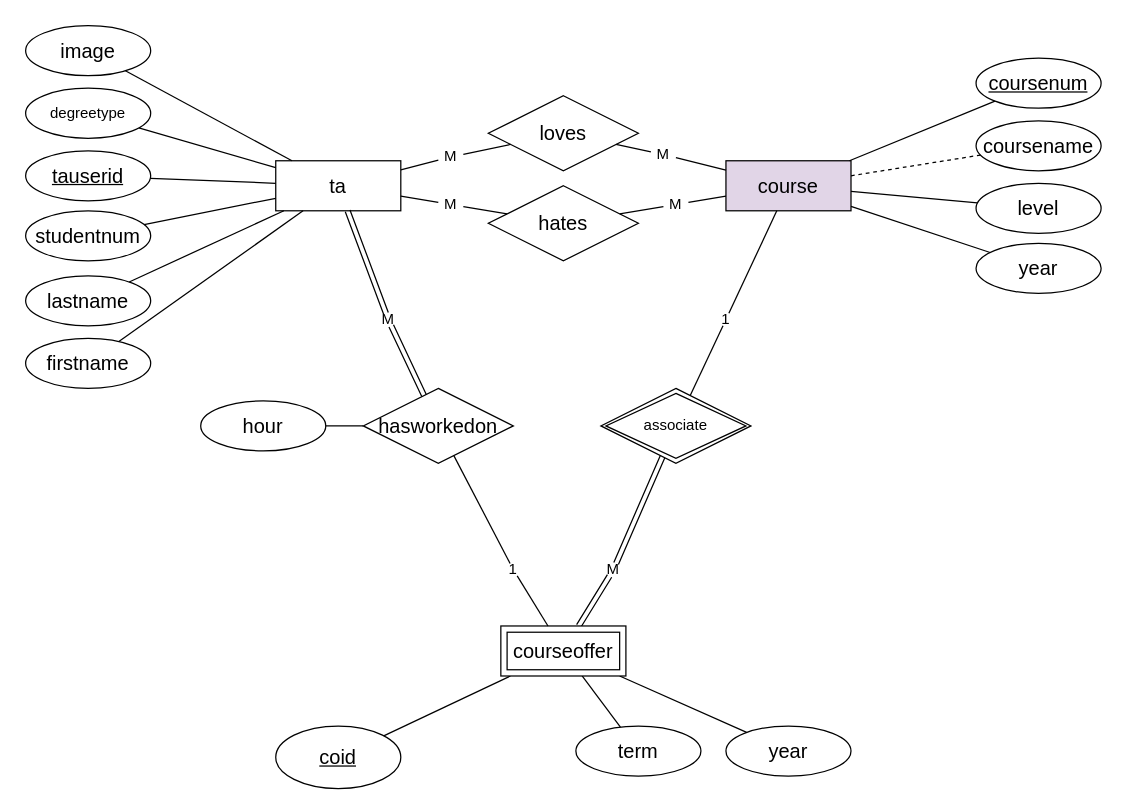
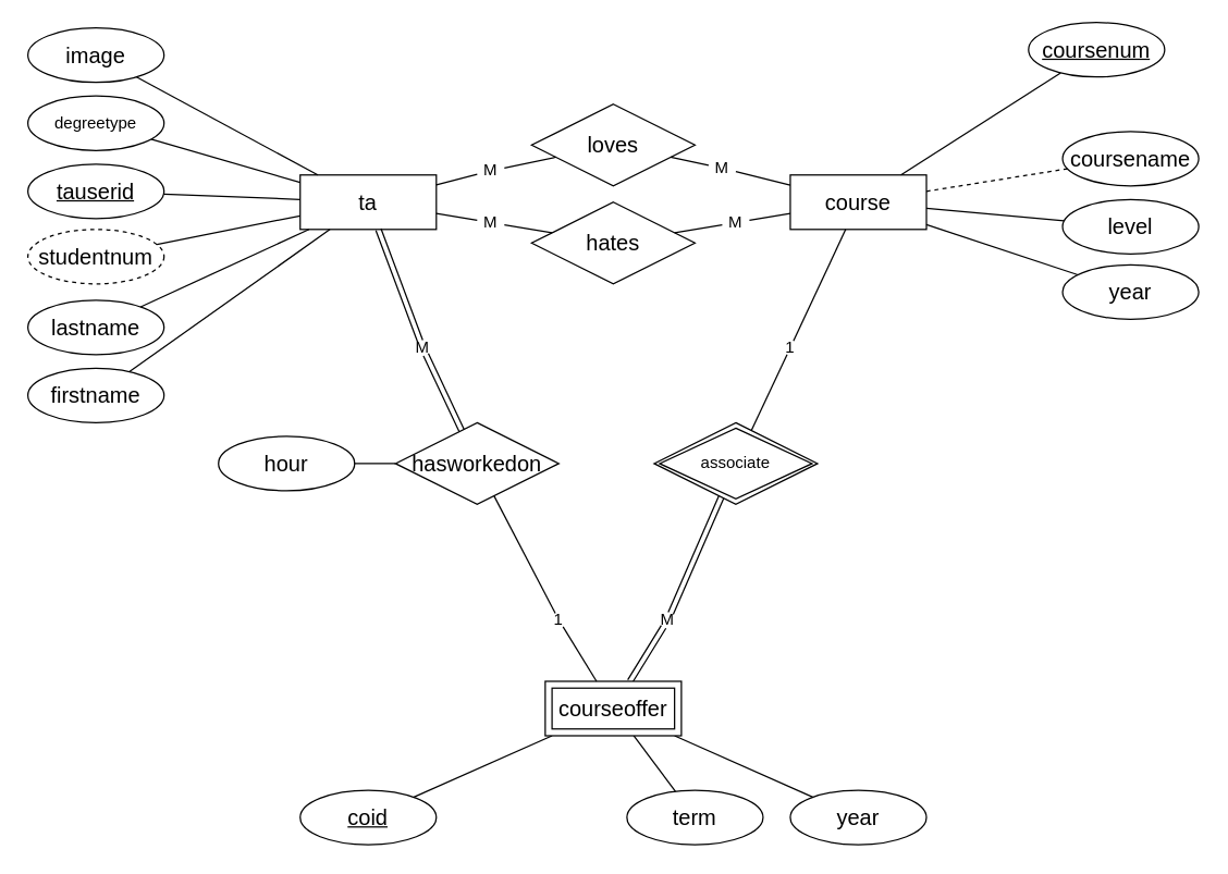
  <mxCell id="0" />
  <mxCell id="1" parent="0" />
  <mxCell id="2" value="ta" style="whiteSpace=wrap;html=1;align=center;fontSize=16;" vertex="1" parent="1"><mxGeometry x="220" y="128" width="100" height="40" as="geometry" /></mxCell>
  <mxCell id="3" value="tauserid" style="ellipse;whiteSpace=wrap;html=1;align=center;fontStyle=4;fontSize=16;" vertex="1" parent="1"><mxGeometry x="20" y="120" width="100" height="40" as="geometry" /></mxCell>
  <mxCell id="4" value="firstname" style="ellipse;whiteSpace=wrap;html=1;align=center;fontSize=16;" vertex="1" parent="1"><mxGeometry x="20" y="270" width="100" height="40" as="geometry" /></mxCell>
  <mxCell id="5" value="lastname" style="ellipse;whiteSpace=wrap;html=1;align=center;fontSize=16;" vertex="1" parent="1"><mxGeometry x="20" y="220" width="100" height="40" as="geometry" /></mxCell>
- <mxCell id="6" value="studentnum" style="ellipse;whiteSpace=wrap;html=1;align=center;fontSize=16;" vertex="1" parent="1"><mxGeometry x="20" y="168" width="100" height="40" as="geometry" /></mxCell>
+ <mxCell id="6" value="studentnum" style="ellipse;whiteSpace=wrap;html=1;align=center;fontSize=16;dashed=1;" vertex="1" parent="1"><mxGeometry x="20" y="168" width="100" height="40" as="geometry" /></mxCell>
  <mxCell id="7" value="image" style="ellipse;whiteSpace=wrap;html=1;align=center;fontSize=16;" vertex="1" parent="1"><mxGeometry x="20" y="20" width="100" height="40" as="geometry" /></mxCell>
  <mxCell id="8" style="edgeStyle=none;curved=1;rounded=0;orthogonalLoop=1;jettySize=auto;html=1;fontSize=12;startSize=8;endSize=8;endArrow=none;endFill=0;" edge="1" parent="1" source="2" target="7"><mxGeometry relative="1" as="geometry" /></mxCell>
  <mxCell id="9" style="edgeStyle=none;curved=1;rounded=0;orthogonalLoop=1;jettySize=auto;html=1;fontSize=12;startSize=8;endSize=8;endArrow=none;endFill=0;" edge="1" parent="1" source="2" target="62"><mxGeometry relative="1" as="geometry"><mxPoint x="280" y="138" as="sourcePoint" /><mxPoint x="110.481" y="101.739" as="targetPoint" /></mxGeometry></mxCell>
  <mxCell id="10" style="edgeStyle=none;curved=1;rounded=0;orthogonalLoop=1;jettySize=auto;html=1;fontSize=12;startSize=8;endSize=8;endArrow=none;endFill=0;" edge="1" parent="1" source="2" target="3"><mxGeometry relative="1" as="geometry"><mxPoint x="290" y="148" as="sourcePoint" /><mxPoint x="136" y="69" as="targetPoint" /></mxGeometry></mxCell>
  <mxCell id="11" style="edgeStyle=none;curved=1;rounded=0;orthogonalLoop=1;jettySize=auto;html=1;fontSize=12;startSize=8;endSize=8;endArrow=none;endFill=0;" edge="1" parent="1" source="2" target="6"><mxGeometry relative="1" as="geometry"><mxPoint x="300" y="158" as="sourcePoint" /><mxPoint x="146" y="79" as="targetPoint" /></mxGeometry></mxCell>
  <mxCell id="12" style="edgeStyle=none;curved=1;rounded=0;orthogonalLoop=1;jettySize=auto;html=1;fontSize=12;startSize=8;endSize=8;endArrow=none;endFill=0;" edge="1" parent="1" source="2" target="5"><mxGeometry relative="1" as="geometry"><mxPoint x="310" y="168" as="sourcePoint" /><mxPoint x="156" y="89" as="targetPoint" /></mxGeometry></mxCell>
  <mxCell id="13" style="edgeStyle=none;curved=1;rounded=0;orthogonalLoop=1;jettySize=auto;html=1;fontSize=12;startSize=8;endSize=8;endArrow=none;endFill=0;" edge="1" parent="1" source="2" target="4"><mxGeometry relative="1" as="geometry"><mxPoint x="320" y="178" as="sourcePoint" /><mxPoint x="166" y="99" as="targetPoint" /></mxGeometry></mxCell>
- <mxCell id="14" value="course" style="whiteSpace=wrap;html=1;align=center;fontSize=16;fillColor=#e1d5e7;" vertex="1" parent="1"><mxGeometry y="128" width="100" height="40" as="geometry" x="580" /></mxCell>
- <mxCell id="15" value="coursenum" style="ellipse;whiteSpace=wrap;html=1;align=center;fontStyle=4;fontSize=16;" vertex="1" parent="1"><mxGeometry x="780" y="46" width="100" height="40" as="geometry" /></mxCell>
+ <mxCell id="14" value="course" style="whiteSpace=wrap;html=1;align=center;fontSize=16;" vertex="1" parent="1"><mxGeometry y="128" width="100" height="40" as="geometry" x="580" /></mxCell>
+ <mxCell id="15" value="coursenum" style="ellipse;whiteSpace=wrap;html=1;align=center;fontStyle=4;fontSize=16;" vertex="1" parent="1"><mxGeometry x="755" y="16" width="100" height="40" as="geometry" /></mxCell>
  <mxCell id="16" value="coursename" style="ellipse;whiteSpace=wrap;html=1;align=center;fontSize=16;" vertex="1" parent="1"><mxGeometry x="780" y="96" width="100" height="40" as="geometry" /></mxCell>
  <mxCell id="17" value="level" style="ellipse;whiteSpace=wrap;html=1;align=center;fontSize=16;" vertex="1" parent="1"><mxGeometry x="780" y="146" width="100" height="40" as="geometry" /></mxCell>
  <mxCell id="18" value="year" style="ellipse;whiteSpace=wrap;html=1;align=center;fontSize=16;" vertex="1" parent="1"><mxGeometry x="780" y="194" width="100" height="40" as="geometry" /></mxCell>
  <mxCell id="19" style="edgeStyle=none;curved=1;rounded=0;orthogonalLoop=1;jettySize=auto;html=1;fontSize=12;startSize=8;endSize=8;endArrow=none;endFill=0;dashed=1;" edge="1" parent="1" source="16" target="14"><mxGeometry relative="1" as="geometry"><mxPoint x="654" y="399" as="sourcePoint" /><mxPoint x="500" y="320" as="targetPoint" /></mxGeometry></mxCell>
  <mxCell id="20" style="edgeStyle=none;curved=1;rounded=0;orthogonalLoop=1;jettySize=auto;html=1;fontSize=12;startSize=8;endSize=8;endArrow=none;endFill=0;" edge="1" parent="1" source="15" target="14"><mxGeometry relative="1" as="geometry"><mxPoint x="664" y="409" as="sourcePoint" /><mxPoint x="510" y="330" as="targetPoint" /></mxGeometry></mxCell>
  <mxCell id="21" style="edgeStyle=none;curved=1;rounded=0;orthogonalLoop=1;jettySize=auto;html=1;fontSize=12;startSize=8;endSize=8;endArrow=none;endFill=0;" edge="1" parent="1" source="17" target="14"><mxGeometry relative="1" as="geometry"><mxPoint x="674" y="419" as="sourcePoint" /><mxPoint x="520" y="340" as="targetPoint" /></mxGeometry></mxCell>
  <mxCell id="22" style="edgeStyle=none;curved=1;rounded=0;orthogonalLoop=1;jettySize=auto;html=1;fontSize=12;startSize=8;endSize=8;endArrow=none;endFill=0;" edge="1" parent="1" source="18" target="14"><mxGeometry relative="1" as="geometry"><mxPoint x="684" y="429" as="sourcePoint" /><mxPoint x="530" y="350" as="targetPoint" /></mxGeometry></mxCell>
- <mxCell id="23" value="&lt;u&gt;coid&lt;/u&gt;" style="ellipse;whiteSpace=wrap;html=1;align=center;fontSize=16;" vertex="1" parent="1"><mxGeometry x="220" y="580" width="100" height="50" as="geometry" /></mxCell>
+ <mxCell id="23" value="&lt;u&gt;coid&lt;/u&gt;" style="ellipse;whiteSpace=wrap;html=1;align=center;fontSize=16;" vertex="1" parent="1"><mxGeometry x="220" y="580" width="100" height="40" as="geometry" /></mxCell>
  <mxCell id="24" value="term" style="ellipse;whiteSpace=wrap;html=1;align=center;fontSize=16;" vertex="1" parent="1"><mxGeometry x="460" y="580" width="100" height="40" as="geometry" /></mxCell>
  <mxCell id="25" value="year" style="ellipse;whiteSpace=wrap;html=1;align=center;fontSize=16;" vertex="1" parent="1"><mxGeometry y="580" width="100" height="40" as="geometry" x="580" /></mxCell>
  <mxCell id="26" style="edgeStyle=none;curved=1;rounded=0;orthogonalLoop=1;jettySize=auto;html=1;fontSize=12;startSize=8;endSize=8;endArrow=none;endFill=0;" edge="1" parent="1" source="41" target="23"><mxGeometry relative="1" as="geometry"><mxPoint x="405" y="540" as="sourcePoint" /><mxPoint x="540" y="430" as="targetPoint" /></mxGeometry></mxCell>
  <mxCell id="27" style="edgeStyle=none;curved=1;rounded=0;orthogonalLoop=1;jettySize=auto;html=1;fontSize=12;startSize=8;endSize=8;endArrow=none;endFill=0;" edge="1" parent="1" source="41" target="24"><mxGeometry relative="1" as="geometry"><mxPoint x="465" y="540" as="sourcePoint" /><mxPoint x="560" y="450" as="targetPoint" /></mxGeometry></mxCell>
  <mxCell id="28" style="edgeStyle=none;curved=1;rounded=0;orthogonalLoop=1;jettySize=auto;html=1;fontSize=12;startSize=8;endSize=8;endArrow=none;endFill=0;" edge="1" parent="1" source="41" target="25"><mxGeometry relative="1" as="geometry"><mxPoint x="495" y="540" as="sourcePoint" /><mxPoint x="570" y="460" as="targetPoint" /></mxGeometry></mxCell>
  <mxCell id="29" value="hasworkedon" style="shape=rhombus;perimeter=rhombusPerimeter;whiteSpace=wrap;html=1;align=center;fontSize=16;" vertex="1" parent="1"><mxGeometry x="290" y="310" width="120" height="60" as="geometry" /></mxCell>
  <mxCell id="30" style="edgeStyle=none;curved=1;rounded=0;orthogonalLoop=1;jettySize=auto;html=1;fontSize=12;startSize=8;endSize=8;endArrow=none;endFill=0;" edge="1" parent="1" source="61" target="29"><mxGeometry relative="1" as="geometry"><mxPoint x="438" y="500" as="sourcePoint" /><mxPoint x="590" y="410" as="targetPoint" /></mxGeometry></mxCell>
  <mxCell id="31" value="hour" style="ellipse;whiteSpace=wrap;html=1;align=center;fontSize=16;" vertex="1" parent="1"><mxGeometry x="160" y="320" width="100" height="40" as="geometry" /></mxCell>
  <mxCell id="32" style="edgeStyle=none;curved=1;rounded=0;orthogonalLoop=1;jettySize=auto;html=1;fontSize=12;startSize=8;endSize=8;endArrow=none;endFill=0;" edge="1" parent="1" source="29" target="31"><mxGeometry relative="1" as="geometry"><mxPoint x="744" y="469" as="sourcePoint" /><mxPoint x="590" y="390" as="targetPoint" /></mxGeometry></mxCell>
  <mxCell id="33" style="edgeStyle=none;curved=1;rounded=0;orthogonalLoop=1;jettySize=auto;html=1;fontSize=12;startSize=8;endSize=8;endArrow=none;endFill=0;" edge="1" parent="1" source="59" target="42"><mxGeometry relative="1" as="geometry"><mxPoint x="774" y="519" as="sourcePoint" /><mxPoint x="541.029" y="345.515" as="targetPoint" /></mxGeometry></mxCell>
  <mxCell id="34" value="loves" style="shape=rhombus;perimeter=rhombusPerimeter;whiteSpace=wrap;html=1;align=center;fontSize=16;" vertex="1" parent="1"><mxGeometry x="390" y="76" width="120" height="60" as="geometry" /></mxCell>
  <mxCell id="35" value="hates" style="shape=rhombus;perimeter=rhombusPerimeter;whiteSpace=wrap;html=1;align=center;fontSize=16;" vertex="1" parent="1"><mxGeometry x="390" y="148" width="120" height="60" as="geometry" /></mxCell>
  <mxCell id="36" style="edgeStyle=none;curved=1;rounded=0;orthogonalLoop=1;jettySize=auto;html=1;fontSize=12;startSize=8;endSize=8;endArrow=none;endFill=0;" edge="1" parent="1" source="49" target="2"><mxGeometry relative="1" as="geometry"><mxPoint x="784" y="529" as="sourcePoint" /><mxPoint x="630" y="450" as="targetPoint" /></mxGeometry></mxCell>
  <mxCell id="37" style="edgeStyle=none;curved=1;rounded=0;orthogonalLoop=1;jettySize=auto;html=1;fontSize=12;startSize=8;endSize=8;endArrow=none;endFill=0;" edge="1" parent="1" source="47" target="34"><mxGeometry relative="1" as="geometry"><mxPoint x="794" y="539" as="sourcePoint" /><mxPoint x="640" y="460" as="targetPoint" /></mxGeometry></mxCell>
  <mxCell id="38" style="edgeStyle=none;curved=1;rounded=0;orthogonalLoop=1;jettySize=auto;html=1;fontSize=12;startSize=8;endSize=8;endArrow=none;endFill=0;" edge="1" parent="1" source="51" target="35"><mxGeometry relative="1" as="geometry"><mxPoint x="804" y="549" as="sourcePoint" /><mxPoint x="650" y="470" as="targetPoint" /></mxGeometry></mxCell>
  <mxCell id="39" value="" style="shape=link;html=1;rounded=0;fontSize=12;startSize=8;endSize=8;curved=1;" edge="1" parent="1" source="54" target="41"><mxGeometry relative="1" as="geometry"><mxPoint x="517.368" y="393.684" as="sourcePoint" /><mxPoint x="460.667" y="500" as="targetPoint" /></mxGeometry></mxCell>
  <mxCell id="40" value="" style="shape=link;html=1;rounded=0;fontSize=12;startSize=8;endSize=8;curved=1;" edge="1" parent="1" source="57" target="29"><mxGeometry relative="1" as="geometry"><mxPoint x="56" y="450" as="sourcePoint" /><mxPoint x="0" y="556" as="targetPoint" /></mxGeometry></mxCell>
  <mxCell id="41" value="courseoffer" style="shape=ext;margin=3;double=1;whiteSpace=wrap;html=1;align=center;fontSize=16;" vertex="1" parent="1"><mxGeometry x="400" y="500" width="100" height="40" as="geometry" /></mxCell>
  <mxCell id="42" value="associate" style="shape=rhombus;double=1;perimeter=rhombusPerimeter;whiteSpace=wrap;html=1;align=center;" vertex="1" parent="1"><mxGeometry x="480" y="310" width="120" height="60" as="geometry" /></mxCell>
  <mxCell id="43" value="" style="endArrow=none;html=1;rounded=0;" edge="1" parent="1" source="45" target="2"><mxGeometry relative="1" as="geometry"><mxPoint x="720" y="350" as="sourcePoint" /><mxPoint x="740" y="250" as="targetPoint" /></mxGeometry></mxCell>
  <mxCell id="44" value="" style="endArrow=none;html=1;rounded=0;" edge="1" parent="1" source="34" target="45"><mxGeometry relative="1" as="geometry"><mxPoint x="409" y="116" as="sourcePoint" /><mxPoint x="320" y="136" as="targetPoint" /></mxGeometry></mxCell>
  <mxCell id="45" value="M" style="text;html=1;strokeColor=none;fillColor=none;align=center;verticalAlign=middle;whiteSpace=wrap;rounded=0;" vertex="1" parent="1"><mxGeometry x="350" y="120" width="20" height="10" as="geometry" /></mxCell>
  <mxCell id="46" value="" style="edgeStyle=none;curved=1;rounded=0;orthogonalLoop=1;jettySize=auto;html=1;fontSize=12;startSize=8;endSize=8;endArrow=none;endFill=0;" edge="1" parent="1" source="14" target="47"><mxGeometry relative="1" as="geometry"><mxPoint y="136" as="sourcePoint" x="580" /><mxPoint x="491" y="116" as="targetPoint" /></mxGeometry></mxCell>
  <mxCell id="47" value="M" style="text;html=1;strokeColor=none;fillColor=none;align=center;verticalAlign=middle;whiteSpace=wrap;rounded=0;" vertex="1" parent="1"><mxGeometry x="520" y="118" width="20" height="10" as="geometry" /></mxCell>
  <mxCell id="48" value="" style="edgeStyle=none;curved=1;rounded=0;orthogonalLoop=1;jettySize=auto;html=1;fontSize=12;startSize=8;endSize=8;endArrow=none;endFill=0;" edge="1" parent="1" source="35" target="49"><mxGeometry relative="1" as="geometry"><mxPoint x="405" y="171" as="sourcePoint" /><mxPoint x="320" y="156" as="targetPoint" /></mxGeometry></mxCell>
  <mxCell id="49" value="M" style="text;html=1;strokeColor=none;fillColor=none;align=center;verticalAlign=middle;whiteSpace=wrap;rounded=0;" vertex="1" parent="1"><mxGeometry x="350" y="158" width="20" height="10" as="geometry" /></mxCell>
  <mxCell id="50" value="" style="edgeStyle=none;curved=1;rounded=0;orthogonalLoop=1;jettySize=auto;html=1;fontSize=12;startSize=8;endSize=8;endArrow=none;endFill=0;" edge="1" parent="1" source="14" target="51"><mxGeometry relative="1" as="geometry"><mxPoint y="156" as="sourcePoint" x="580" /><mxPoint x="495" y="171" as="targetPoint" /></mxGeometry></mxCell>
  <mxCell id="51" value="M" style="text;html=1;strokeColor=none;fillColor=none;align=center;verticalAlign=middle;whiteSpace=wrap;rounded=0;" vertex="1" parent="1"><mxGeometry x="530" y="158" width="20" height="10" as="geometry" /></mxCell>
  <mxCell id="52" value="" style="shape=link;html=1;rounded=0;fontSize=12;startSize=8;endSize=8;curved=1;" edge="1" parent="1" source="42" target="54"><mxGeometry relative="1" as="geometry"><mxPoint x="517" y="394" as="sourcePoint" /><mxPoint x="461" y="500" as="targetPoint" /></mxGeometry></mxCell>
  <mxCell id="53" value="" style="resizable=0;html=1;whiteSpace=wrap;align=left;verticalAlign=bottom;fontSize=16;" connectable="0" vertex="1" parent="52"><mxGeometry x="-1" relative="1" as="geometry" /></mxCell>
  <mxCell id="54" value="M" style="text;html=1;strokeColor=none;fillColor=none;align=center;verticalAlign=middle;whiteSpace=wrap;rounded=0;" vertex="1" parent="1"><mxGeometry x="480" y="450" width="20" height="10" as="geometry" /></mxCell>
  <mxCell id="55" value="" style="shape=link;html=1;rounded=0;fontSize=12;startSize=8;endSize=8;curved=1;" edge="1" parent="1" source="2" target="57"><mxGeometry relative="1" as="geometry"><mxPoint x="278" y="168" as="sourcePoint" /><mxPoint x="350" y="345" as="targetPoint" /></mxGeometry></mxCell>
  <mxCell id="56" value="" style="resizable=0;html=1;whiteSpace=wrap;align=left;verticalAlign=bottom;fontSize=16;" connectable="0" vertex="1" parent="55"><mxGeometry x="-1" relative="1" as="geometry" /></mxCell>
  <mxCell id="57" value="M" style="text;html=1;strokeColor=none;fillColor=none;align=center;verticalAlign=middle;whiteSpace=wrap;rounded=0;" vertex="1" parent="1"><mxGeometry x="300" y="250" width="20" height="10" as="geometry" /></mxCell>
  <mxCell id="58" value="" style="edgeStyle=none;curved=1;rounded=0;orthogonalLoop=1;jettySize=auto;html=1;fontSize=12;startSize=8;endSize=8;endArrow=none;endFill=0;" edge="1" parent="1" source="14" target="59"><mxGeometry relative="1" as="geometry"><mxPoint x="621" y="168" as="sourcePoint" /><mxPoint x="541" y="346" as="targetPoint" /></mxGeometry></mxCell>
  <mxCell id="59" value="1" style="text;html=1;strokeColor=none;fillColor=none;align=center;verticalAlign=middle;whiteSpace=wrap;rounded=0;" vertex="1" parent="1"><mxGeometry x="570" y="250" width="20" height="10" as="geometry" /></mxCell>
  <mxCell id="60" value="" style="edgeStyle=none;curved=1;rounded=0;orthogonalLoop=1;jettySize=auto;html=1;fontSize=12;startSize=8;endSize=8;endArrow=none;endFill=0;" edge="1" parent="1" source="41" target="61"><mxGeometry relative="1" as="geometry"><mxPoint x="438" y="500" as="sourcePoint" /><mxPoint x="374" y="393" as="targetPoint" /></mxGeometry></mxCell>
  <mxCell id="61" value="1" style="text;html=1;strokeColor=none;fillColor=none;align=center;verticalAlign=middle;whiteSpace=wrap;rounded=0;" vertex="1" parent="1"><mxGeometry x="400" y="450" width="20" height="10" as="geometry" /></mxCell>
  <mxCell id="62" value="degreetype" style="ellipse;whiteSpace=wrap;html=1;align=center;" vertex="1" parent="1"><mxGeometry x="20" y="70" width="100" height="40" as="geometry" /></mxCell>
